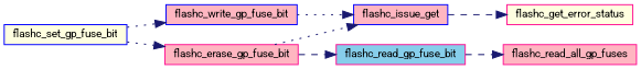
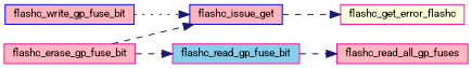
  digraph {
    fontname=Roboto
    rankdir=LR
    node [color=deeppink fillcolor=lightpink fontname=Roboto fontsize=10 shape=record style=filled]
    edge [color=midnightblue fontname=Roboto fontsize=10 labelfontname=FreeSans labelfontsize=10 style=dashed]
-   n1 [color=blue fillcolor=lightyellow fontcolor=black height=0.2 label=flashc_set_gp_fuse_bit width=0.4]
    n2 [height=0.2 label=flashc_erase_gp_fuse_bit width=0.4]
    n3 [color=blue height=0.2 label=flashc_write_gp_fuse_bit width=0.4]
    n4 [color=blue height=0.2 label=flashc_issue_get width=0.4]
    n5 [fillcolor=skyblue height=0.2 label=flashc_read_gp_fuse_bit width=0.4]
-   n6 [fillcolor=lightyellow height=0.2 label=flashc_get_error_status width=0.4]
+   n6 [fillcolor=lightyellow height=0.2 label=flashc_get_error_flashc width=0.4]
    n7 [height=0.2 label=flashc_read_all_gp_fuses width=0.4]
-   n1 -> n2 [style=dotted]
-   n1 -> n3 [style=dotted]
-   n2 -> n4 [style=dotted]
+   n2 -> n4
    n2 -> n5
    n3 -> n4 [style=dotted]
    n4 -> n6
    n5 -> n7
  }
